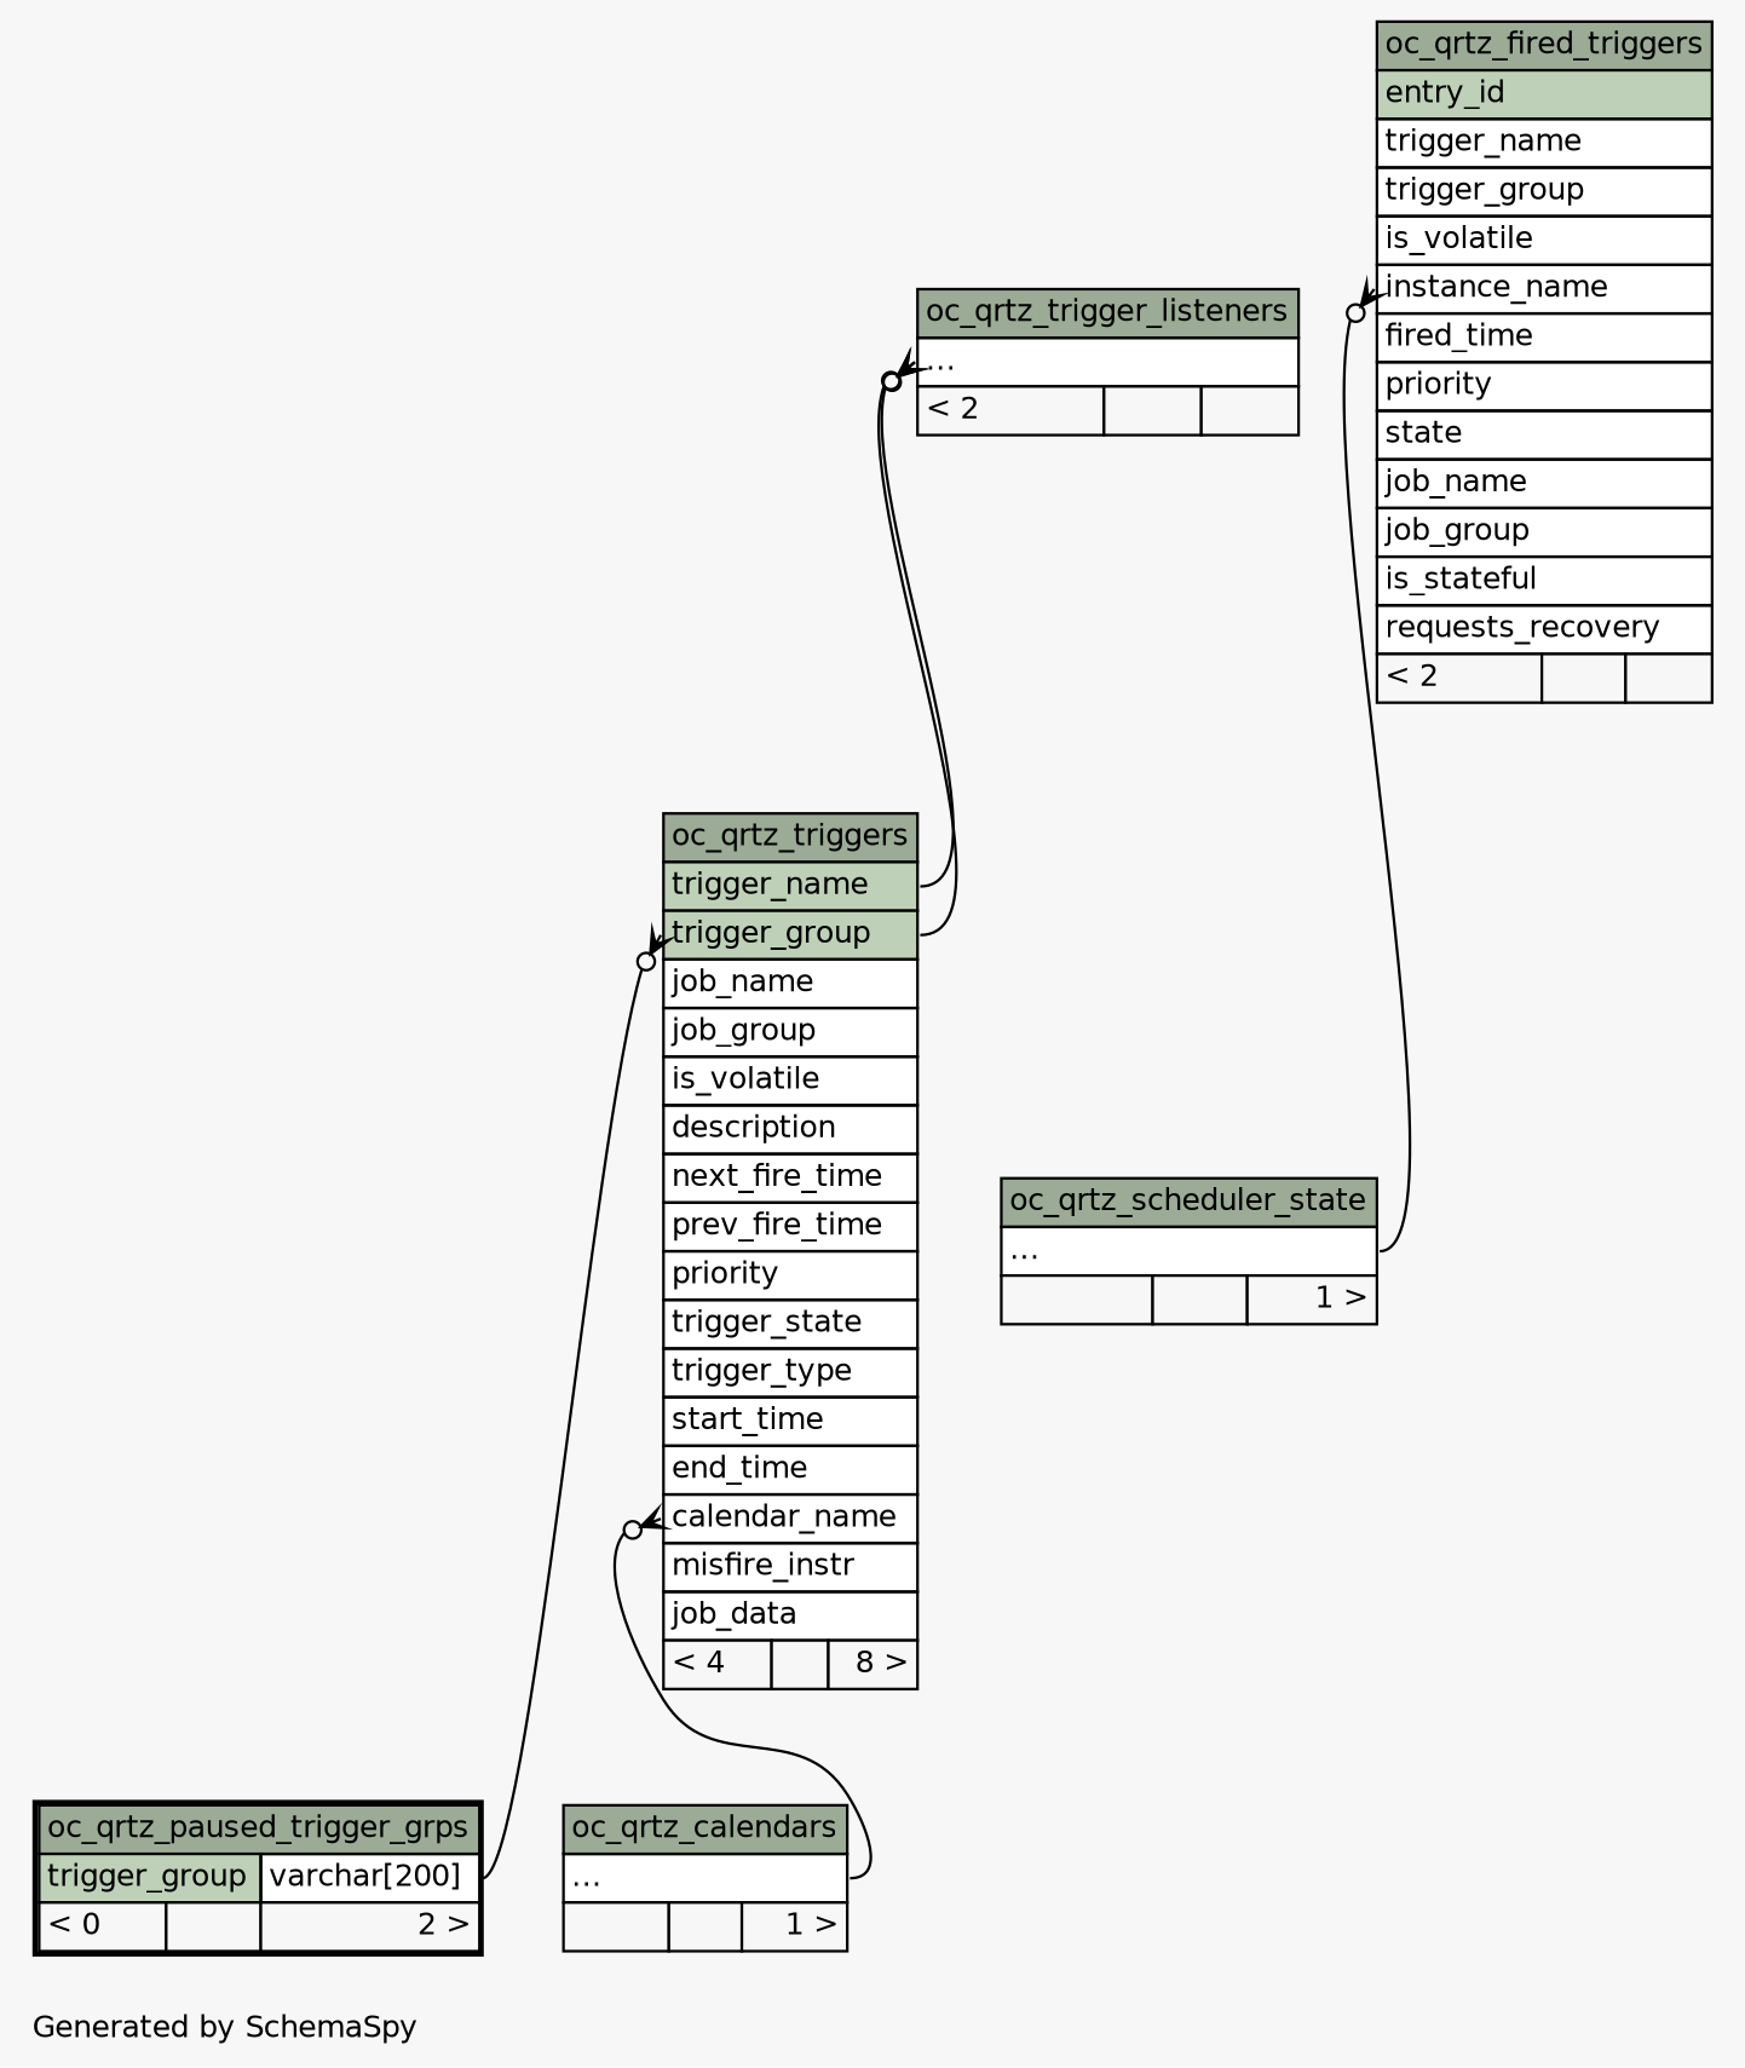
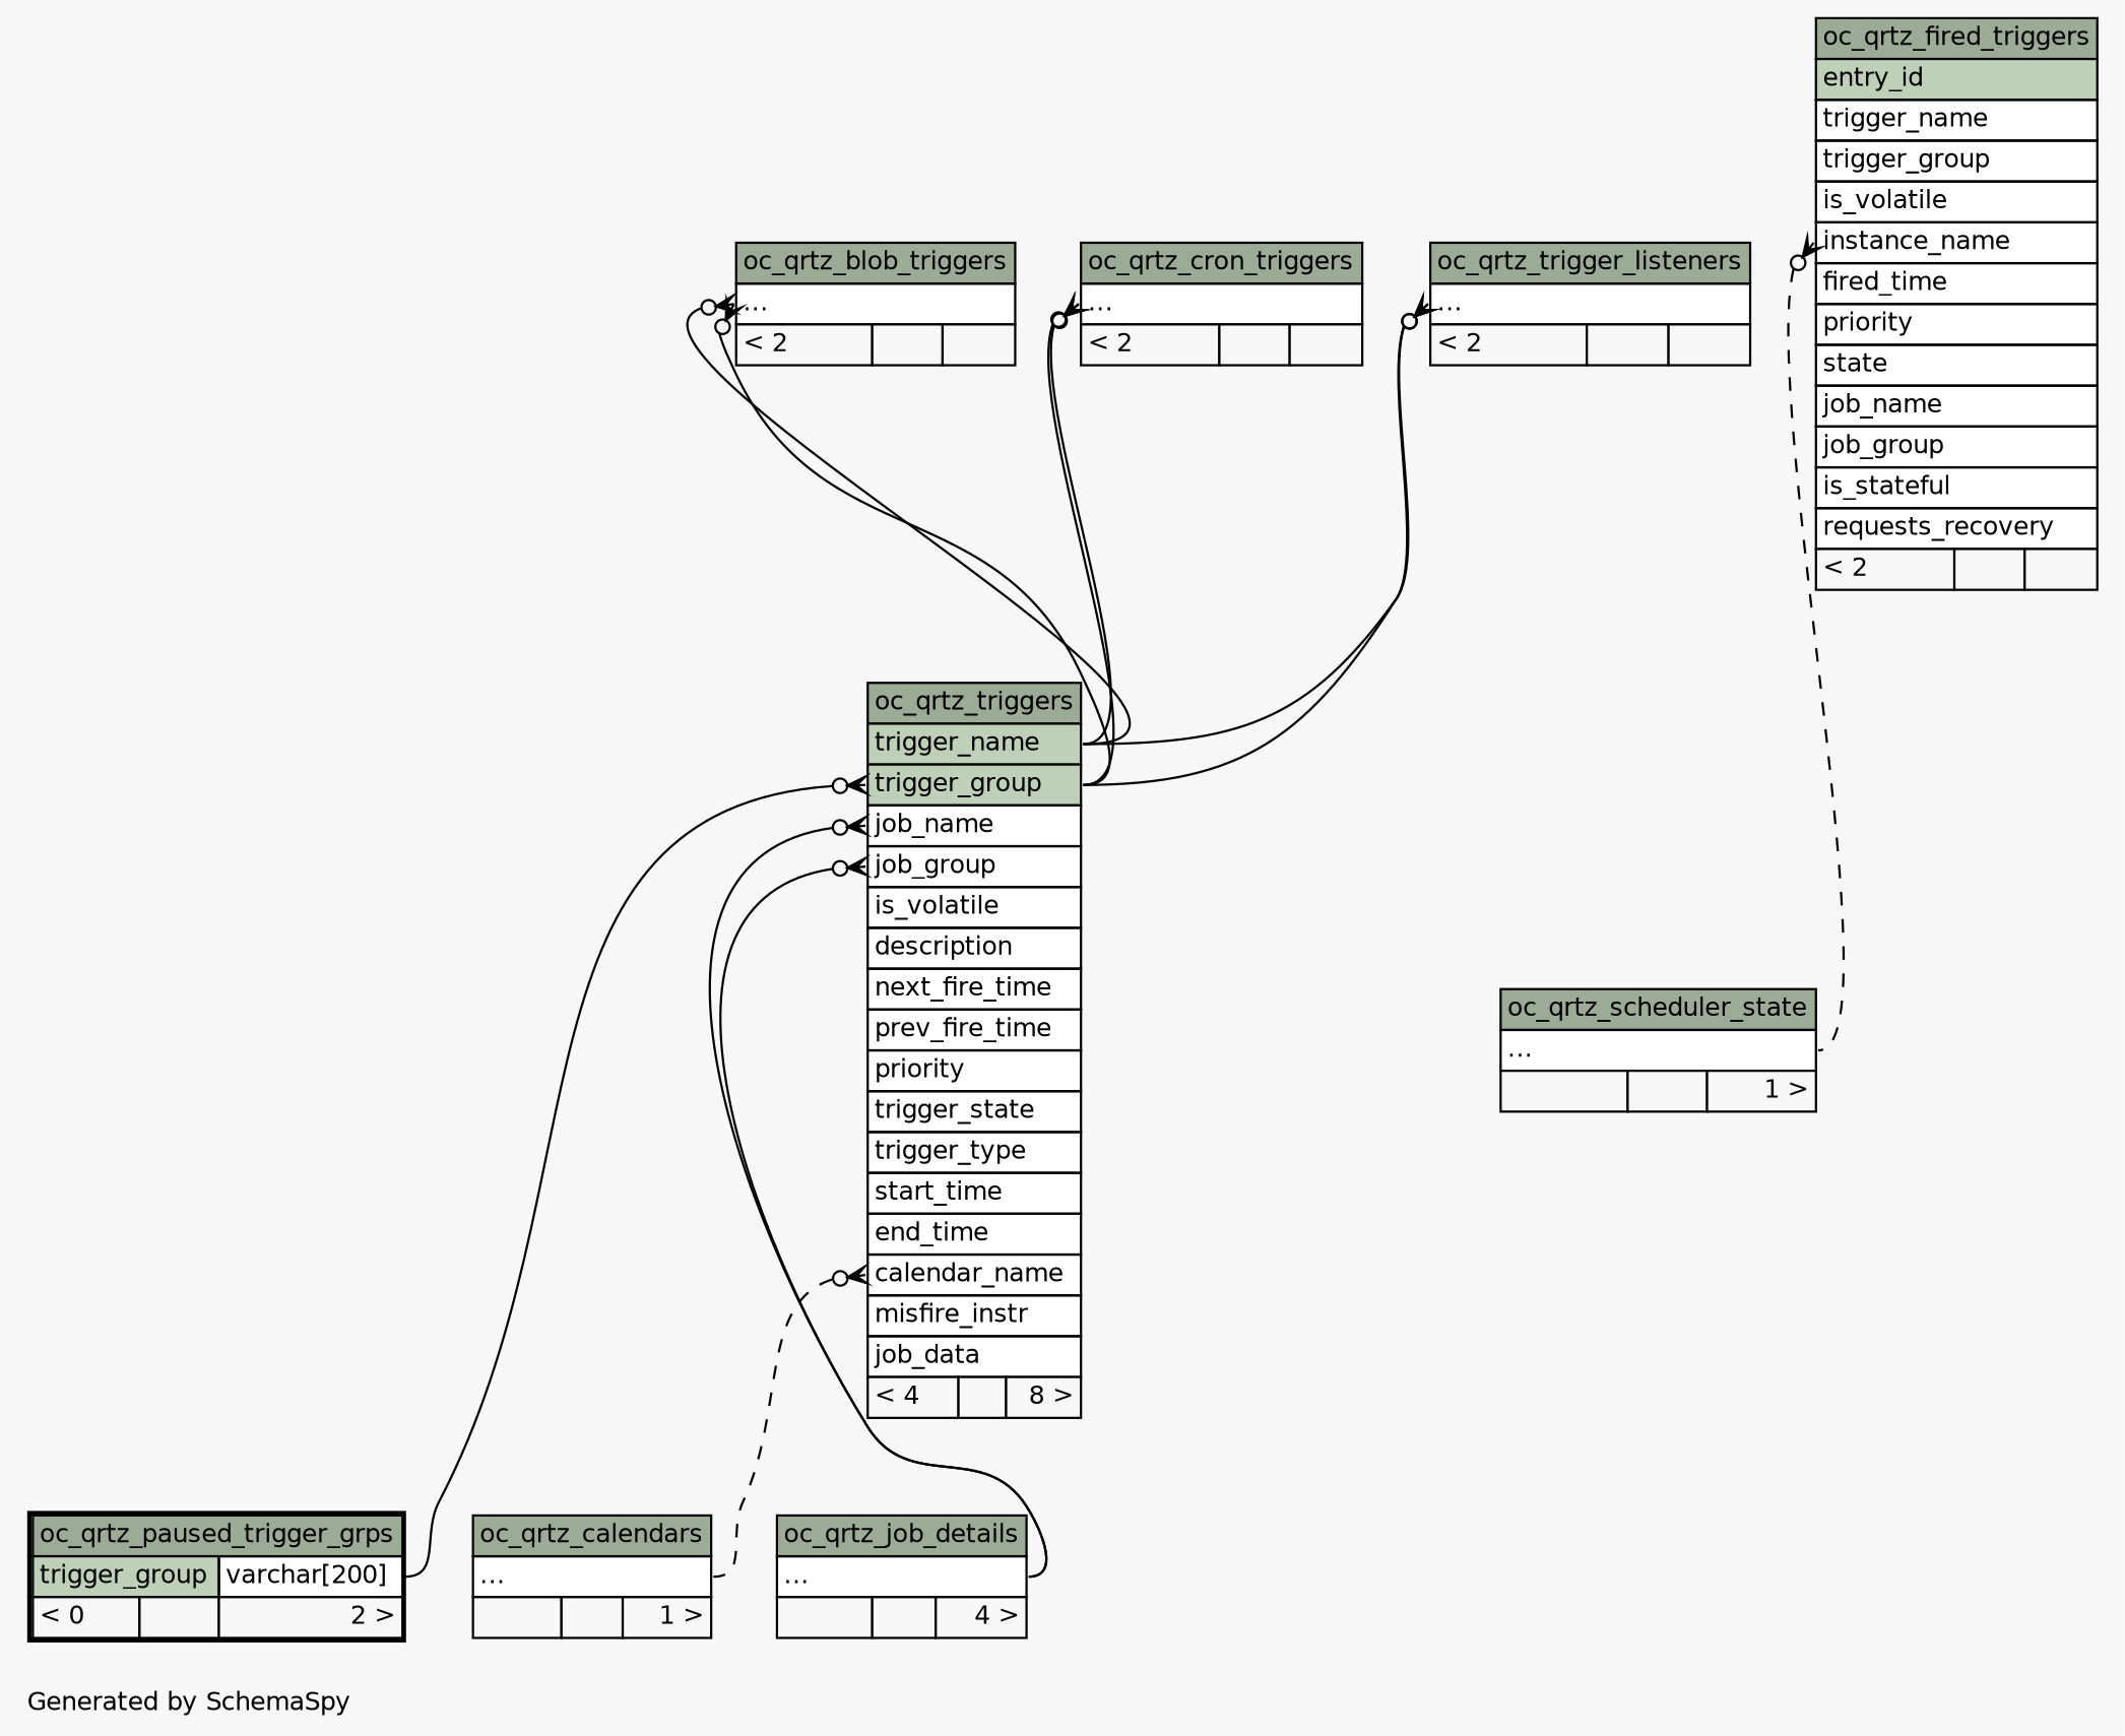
  digraph {
    bgcolor="#f7f7f7"
    fontname=Helvetica
    fontsize=11
    label="\nGenerated by SchemaSpy"
    labeljust=l
    nodesep=0.18
    rankdir=TB
    ranksep=0.46
    node [fontname=Helvetica fontsize=11 shape=plaintext]
    edge [arrowhead=none arrowsize=0.8 arrowtail=crowodot dir=back headport="elipses:e" tailport="elipses:w"]
+   n1 [label=<     <TABLE BORDER="0" CELLBORDER="1" CELLSPACING="0" BGCOLOR="#ffffff">       <TR><TD COLSPAN="3" BGCOLOR="#9bab96" ALIGN="CENTER">oc_qrtz_blob_triggers</TD></TR>       <TR><TD PORT="elipses" COLSPAN="3" ALIGN="LEFT">...</TD></TR>       <TR><TD ALIGN="LEFT" BGCOLOR="#f7f7f7">&lt; 2</TD><TD ALIGN="RIGHT" BGCOLOR="#f7f7f7">  </TD><TD ALIGN="RIGHT" BGCOLOR="#f7f7f7">  </TD></TR>     </TABLE>>]
    n2 [label=<     <TABLE BORDER="0" CELLBORDER="1" CELLSPACING="0" BGCOLOR="#ffffff">       <TR><TD COLSPAN="3" BGCOLOR="#9bab96" ALIGN="CENTER">oc_qrtz_triggers</TD></TR>       <TR><TD PORT="trigger_name" COLSPAN="3" BGCOLOR="#bed1b8" ALIGN="LEFT">trigger_name</TD></TR>       <TR><TD PORT="trigger_group" COLSPAN="3" BGCOLOR="#bed1b8" ALIGN="LEFT">trigger_group</TD></TR>       <TR><TD PORT="job_name" COLSPAN="3" ALIGN="LEFT">job_name</TD></TR>       <TR><TD PORT="job_group" COLSPAN="3" ALIGN="LEFT">job_group</TD></TR>       <TR><TD PORT="is_volatile" COLSPAN="3" ALIGN="LEFT">is_volatile</TD></TR>       <TR><TD PORT="description" COLSPAN="3" ALIGN="LEFT">description</TD></TR>       <TR><TD PORT="next_fire_time" COLSPAN="3" ALIGN="LEFT">next_fire_time</TD></TR>       <TR><TD PORT="prev_fire_time" COLSPAN="3" ALIGN="LEFT">prev_fire_time</TD></TR>       <TR><TD PORT="priority" COLSPAN="3" ALIGN="LEFT">priority</TD></TR>       <TR><TD PORT="trigger_state" COLSPAN="3" ALIGN="LEFT">trigger_state</TD></TR>       <TR><TD PORT="trigger_type" COLSPAN="3" ALIGN="LEFT">trigger_type</TD></TR>       <TR><TD PORT="start_time" COLSPAN="3" ALIGN="LEFT">start_time</TD></TR>       <TR><TD PORT="end_time" COLSPAN="3" ALIGN="LEFT">end_time</TD></TR>       <TR><TD PORT="calendar_name" COLSPAN="3" ALIGN="LEFT">calendar_name</TD></TR>       <TR><TD PORT="misfire_instr" COLSPAN="3" ALIGN="LEFT">misfire_instr</TD></TR>       <TR><TD PORT="job_data" COLSPAN="3" ALIGN="LEFT">job_data</TD></TR>       <TR><TD ALIGN="LEFT" BGCOLOR="#f7f7f7">&lt; 4</TD><TD ALIGN="RIGHT" BGCOLOR="#f7f7f7">  </TD><TD ALIGN="RIGHT" BGCOLOR="#f7f7f7">8 &gt;</TD></TR>     </TABLE>>]
    n3 [label=<     <TABLE BORDER="2" CELLBORDER="1" CELLSPACING="0" BGCOLOR="#ffffff">       <TR><TD COLSPAN="3" BGCOLOR="#9bab96" ALIGN="CENTER">oc_qrtz_paused_trigger_grps</TD></TR>       <TR><TD PORT="trigger_group" COLSPAN="2" BGCOLOR="#bed1b8" ALIGN="LEFT">trigger_group</TD><TD PORT="trigger_group.type" ALIGN="LEFT">varchar[200]</TD></TR>       <TR><TD ALIGN="LEFT" BGCOLOR="#f7f7f7">&lt; 0</TD><TD ALIGN="RIGHT" BGCOLOR="#f7f7f7">  </TD><TD ALIGN="RIGHT" BGCOLOR="#f7f7f7">2 &gt;</TD></TR>     </TABLE>>]
    n4 [label=<     <TABLE BORDER="0" CELLBORDER="1" CELLSPACING="0" BGCOLOR="#ffffff">       <TR><TD COLSPAN="3" BGCOLOR="#9bab96" ALIGN="CENTER">oc_qrtz_calendars</TD></TR>       <TR><TD PORT="elipses" COLSPAN="3" ALIGN="LEFT">...</TD></TR>       <TR><TD ALIGN="LEFT" BGCOLOR="#f7f7f7">  </TD><TD ALIGN="RIGHT" BGCOLOR="#f7f7f7">  </TD><TD ALIGN="RIGHT" BGCOLOR="#f7f7f7">1 &gt;</TD></TR>     </TABLE>>]
+   n5 [label=<     <TABLE BORDER="0" CELLBORDER="1" CELLSPACING="0" BGCOLOR="#ffffff">       <TR><TD COLSPAN="3" BGCOLOR="#9bab96" ALIGN="CENTER">oc_qrtz_job_details</TD></TR>       <TR><TD PORT="elipses" COLSPAN="3" ALIGN="LEFT">...</TD></TR>       <TR><TD ALIGN="LEFT" BGCOLOR="#f7f7f7">  </TD><TD ALIGN="RIGHT" BGCOLOR="#f7f7f7">  </TD><TD ALIGN="RIGHT" BGCOLOR="#f7f7f7">4 &gt;</TD></TR>     </TABLE>>]
+   n6 [label=<     <TABLE BORDER="0" CELLBORDER="1" CELLSPACING="0" BGCOLOR="#ffffff">       <TR><TD COLSPAN="3" BGCOLOR="#9bab96" ALIGN="CENTER">oc_qrtz_cron_triggers</TD></TR>       <TR><TD PORT="elipses" COLSPAN="3" ALIGN="LEFT">...</TD></TR>       <TR><TD ALIGN="LEFT" BGCOLOR="#f7f7f7">&lt; 2</TD><TD ALIGN="RIGHT" BGCOLOR="#f7f7f7">  </TD><TD ALIGN="RIGHT" BGCOLOR="#f7f7f7">  </TD></TR>     </TABLE>>]
    n7 [label=<     <TABLE BORDER="0" CELLBORDER="1" CELLSPACING="0" BGCOLOR="#ffffff">       <TR><TD COLSPAN="3" BGCOLOR="#9bab96" ALIGN="CENTER">oc_qrtz_fired_triggers</TD></TR>       <TR><TD PORT="entry_id" COLSPAN="3" BGCOLOR="#bed1b8" ALIGN="LEFT">entry_id</TD></TR>       <TR><TD PORT="trigger_name" COLSPAN="3" ALIGN="LEFT">trigger_name</TD></TR>       <TR><TD PORT="trigger_group" COLSPAN="3" ALIGN="LEFT">trigger_group</TD></TR>       <TR><TD PORT="is_volatile" COLSPAN="3" ALIGN="LEFT">is_volatile</TD></TR>       <TR><TD PORT="instance_name" COLSPAN="3" ALIGN="LEFT">instance_name</TD></TR>       <TR><TD PORT="fired_time" COLSPAN="3" ALIGN="LEFT">fired_time</TD></TR>       <TR><TD PORT="priority" COLSPAN="3" ALIGN="LEFT">priority</TD></TR>       <TR><TD PORT="state" COLSPAN="3" ALIGN="LEFT">state</TD></TR>       <TR><TD PORT="job_name" COLSPAN="3" ALIGN="LEFT">job_name</TD></TR>       <TR><TD PORT="job_group" COLSPAN="3" ALIGN="LEFT">job_group</TD></TR>       <TR><TD PORT="is_stateful" COLSPAN="3" ALIGN="LEFT">is_stateful</TD></TR>       <TR><TD PORT="requests_recovery" COLSPAN="3" ALIGN="LEFT">requests_recovery</TD></TR>       <TR><TD ALIGN="LEFT" BGCOLOR="#f7f7f7">&lt; 2</TD><TD ALIGN="RIGHT" BGCOLOR="#f7f7f7">  </TD><TD ALIGN="RIGHT" BGCOLOR="#f7f7f7">  </TD></TR>     </TABLE>>]
    n8 [label=<     <TABLE BORDER="0" CELLBORDER="1" CELLSPACING="0" BGCOLOR="#ffffff">       <TR><TD COLSPAN="3" BGCOLOR="#9bab96" ALIGN="CENTER">oc_qrtz_scheduler_state</TD></TR>       <TR><TD PORT="elipses" COLSPAN="3" ALIGN="LEFT">...</TD></TR>       <TR><TD ALIGN="LEFT" BGCOLOR="#f7f7f7">  </TD><TD ALIGN="RIGHT" BGCOLOR="#f7f7f7">  </TD><TD ALIGN="RIGHT" BGCOLOR="#f7f7f7">1 &gt;</TD></TR>     </TABLE>>]
    n9 [label=<     <TABLE BORDER="0" CELLBORDER="1" CELLSPACING="0" BGCOLOR="#ffffff">       <TR><TD COLSPAN="3" BGCOLOR="#9bab96" ALIGN="CENTER">oc_qrtz_trigger_listeners</TD></TR>       <TR><TD PORT="elipses" COLSPAN="3" ALIGN="LEFT">...</TD></TR>       <TR><TD ALIGN="LEFT" BGCOLOR="#f7f7f7">&lt; 2</TD><TD ALIGN="RIGHT" BGCOLOR="#f7f7f7">  </TD><TD ALIGN="RIGHT" BGCOLOR="#f7f7f7">  </TD></TR>     </TABLE>>]
+   n1 -> n2 [headport="trigger_group:e"]
+   n1 -> n2 [headport="trigger_name:e"]
    n2 -> n3 [headport="trigger_group.type:e" style=solid tailport="trigger_group:w"]
-   n2 -> n4 [style=solid tailport="calendar_name:w"]
-   n7 -> n8 [style=solid tailport="instance_name:w"]
+   n2 -> n4 [style=dashed tailport="calendar_name:w"]
+   n2 -> n5 [tailport="job_group:w"]
+   n2 -> n5 [tailport="job_name:w"]
+   n6 -> n2 [headport="trigger_group:e"]
+   n6 -> n2 [headport="trigger_name:e"]
+   n7 -> n8 [style=dashed tailport="instance_name:w"]
    n9 -> n2 [headport="trigger_group:e"]
    n9 -> n2 [headport="trigger_name:e"]
  }
